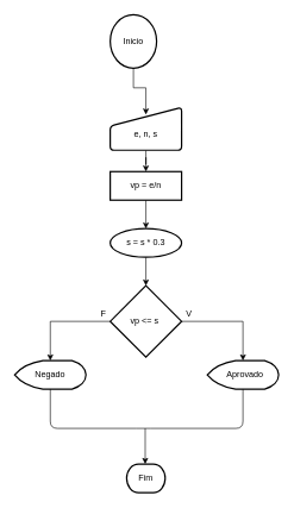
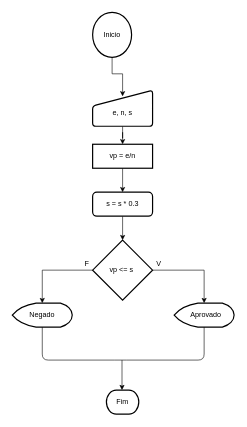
  <mxCell id="0" />
  <mxCell id="1" parent="0" />
  <mxCell id="2" style="edgeStyle=orthogonalEdgeStyle;rounded=0;orthogonalLoop=1;jettySize=auto;html=1;entryX=0.5;entryY=0.167;entryDx=0;entryDy=0;entryPerimeter=0;" parent="1" source="3" target="5" edge="1"><mxGeometry relative="1" as="geometry" /></mxCell>
  <mxCell id="3" value="Inicio" style="strokeWidth=2;html=1;shape=mxgraph.flowchart.start_2;whiteSpace=wrap;" parent="1" vertex="1"><mxGeometry x="154" y="20" width="65" height="75" as="geometry" /></mxCell>
  <mxCell id="4" style="edgeStyle=orthogonalEdgeStyle;rounded=0;orthogonalLoop=1;jettySize=auto;html=1;" parent="1" source="5" target="7" edge="1"><mxGeometry relative="1" as="geometry"><mxPoint x="204" y="260" as="targetPoint" /></mxGeometry></mxCell>
  <mxCell id="5" value="&lt;br&gt;e, n, s" style="html=1;strokeWidth=2;shape=manualInput;whiteSpace=wrap;rounded=1;size=26;arcSize=11;" parent="1" vertex="1"><mxGeometry x="154" y="150" width="100" height="60" as="geometry" /></mxCell>
  <mxCell id="6" style="edgeStyle=orthogonalEdgeStyle;rounded=0;orthogonalLoop=1;jettySize=auto;html=1;entryX=0.5;entryY=0;entryDx=0;entryDy=0;" parent="1" source="7" target="12" edge="1"><mxGeometry relative="1" as="geometry" /></mxCell>
  <mxCell id="7" value="vp = e/n" style="whiteSpace=wrap;html=1;absoluteArcSize=1;arcSize=14;strokeWidth=2;rounded=0;" parent="1" vertex="1"><mxGeometry x="154" y="240" width="100" height="40" as="geometry" /></mxCell>
  <mxCell id="8" style="edgeStyle=orthogonalEdgeStyle;rounded=0;orthogonalLoop=1;jettySize=auto;html=1;entryX=0.5;entryY=0;entryDx=0;entryDy=0;entryPerimeter=0;" parent="1" source="10" target="14" edge="1"><mxGeometry relative="1" as="geometry"><mxPoint x="70" y="450" as="targetPoint" /></mxGeometry></mxCell>
  <mxCell id="9" style="edgeStyle=orthogonalEdgeStyle;rounded=0;orthogonalLoop=1;jettySize=auto;html=1;exitX=1;exitY=0.5;exitDx=0;exitDy=0;exitPerimeter=0;entryX=0.5;entryY=0;entryDx=0;entryDy=0;entryPerimeter=0;" parent="1" source="10" target="13" edge="1"><mxGeometry relative="1" as="geometry"><mxPoint x="340" y="450" as="targetPoint" /></mxGeometry></mxCell>
  <mxCell id="10" value="vp &amp;lt;= s&amp;nbsp;" style="strokeWidth=2;html=1;shape=mxgraph.flowchart.decision;whiteSpace=wrap;" parent="1" vertex="1"><mxGeometry x="154" y="400" width="100" height="100" as="geometry" /></mxCell>
  <mxCell id="11" style="edgeStyle=orthogonalEdgeStyle;rounded=0;orthogonalLoop=1;jettySize=auto;html=1;entryX=0.5;entryY=0;entryDx=0;entryDy=0;entryPerimeter=0;" parent="1" source="12" target="10" edge="1"><mxGeometry relative="1" as="geometry" /></mxCell>
- <mxCell id="12" value="s = s * 0.3" style="ellipse;whiteSpace=wrap;html=1;absoluteArcSize=1;arcSize=14;strokeWidth=2;" parent="1" vertex="1"><mxGeometry x="154" y="320" width="100" height="40" as="geometry" /></mxCell>
+ <mxCell id="12" value="s = s * 0.3" style="rounded=1;whiteSpace=wrap;html=1;absoluteArcSize=1;arcSize=14;strokeWidth=2;" parent="1" vertex="1"><mxGeometry x="154" y="320" width="100" height="40" as="geometry" /></mxCell>
  <mxCell id="13" value="&amp;nbsp; Aprovado" style="strokeWidth=2;html=1;shape=mxgraph.flowchart.display;whiteSpace=wrap;" parent="1" vertex="1"><mxGeometry x="290" y="505" width="100" height="40" as="geometry" /></mxCell>
  <mxCell id="14" value="Negado" style="strokeWidth=2;html=1;shape=mxgraph.flowchart.display;whiteSpace=wrap;" parent="1" vertex="1"><mxGeometry x="20" y="505" width="100" height="40" as="geometry" /></mxCell>
  <mxCell id="15" value="Fim" style="strokeWidth=2;html=1;shape=mxgraph.flowchart.terminator;whiteSpace=wrap;direction=west;" parent="1" vertex="1"><mxGeometry x="177" y="650" width="54" height="40" as="geometry" /></mxCell>
  <mxCell id="16" value="" style="endArrow=none;html=1;exitX=0.5;exitY=1;exitDx=0;exitDy=0;exitPerimeter=0;entryX=0.5;entryY=1;entryDx=0;entryDy=0;entryPerimeter=0;" parent="1" source="14" target="13" edge="1"><mxGeometry width="50" height="50" relative="1" as="geometry"><mxPoint x="240" y="520" as="sourcePoint" /><mxPoint x="350" y="640" as="targetPoint" /><Array as="points"><mxPoint x="70" y="600" /><mxPoint x="200" y="600" /><mxPoint x="340" y="600" /></Array></mxGeometry></mxCell>
  <mxCell id="17" value="" style="endArrow=classic;html=1;entryX=0.5;entryY=1;entryDx=0;entryDy=0;entryPerimeter=0;" parent="1" edge="1"><mxGeometry width="50" height="50" relative="1" as="geometry"><mxPoint x="203" y="600" as="sourcePoint" /><mxPoint x="203" y="650" as="targetPoint" /></mxGeometry></mxCell>
  <mxCell id="18" value="V" style="text;html=1;align=center;verticalAlign=middle;resizable=0;points=[];autosize=1;" parent="1" vertex="1"><mxGeometry x="254" y="430" width="20" height="20" as="geometry" /></mxCell>
  <mxCell id="19" value="F" style="text;html=1;align=center;verticalAlign=middle;resizable=0;points=[];autosize=1;" parent="1" vertex="1"><mxGeometry x="134" y="430" width="20" height="20" as="geometry" /></mxCell>
